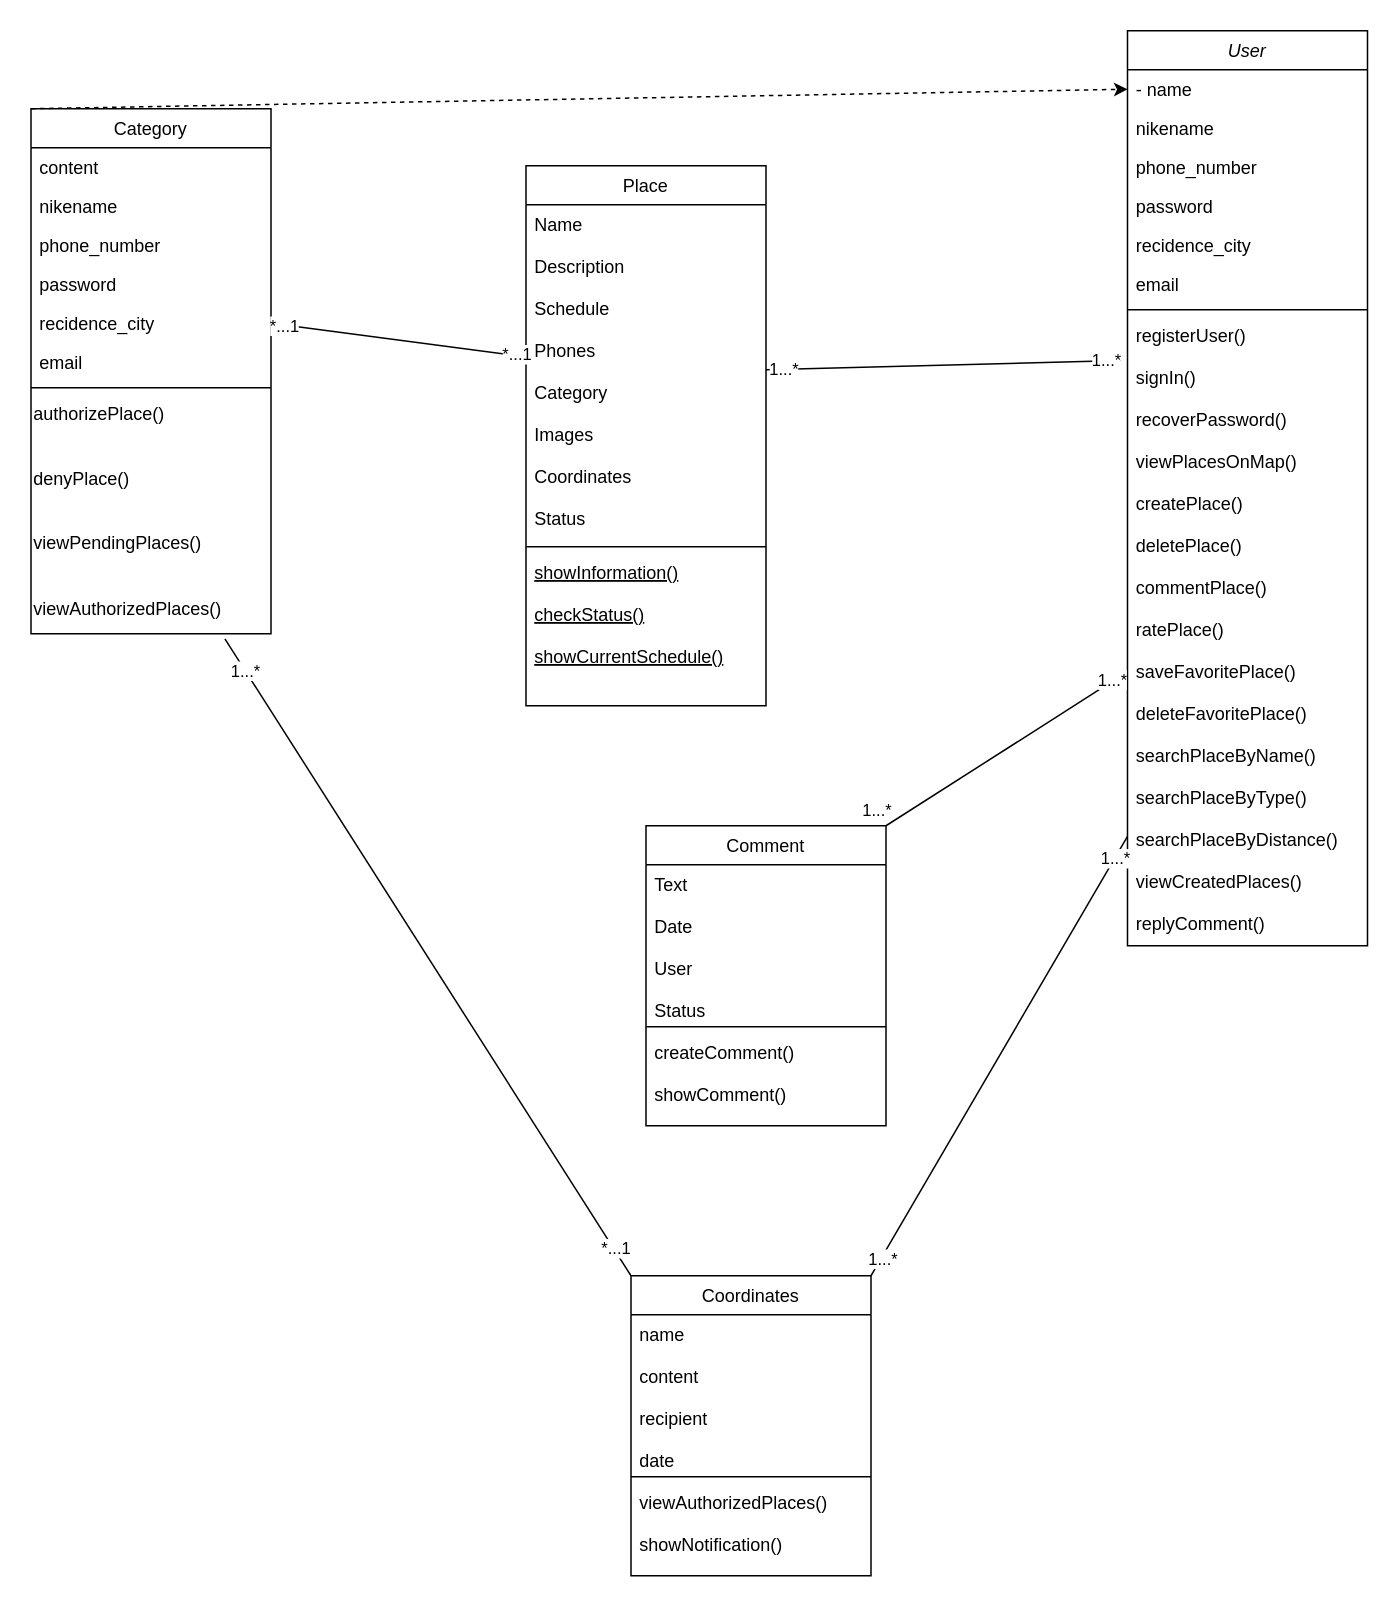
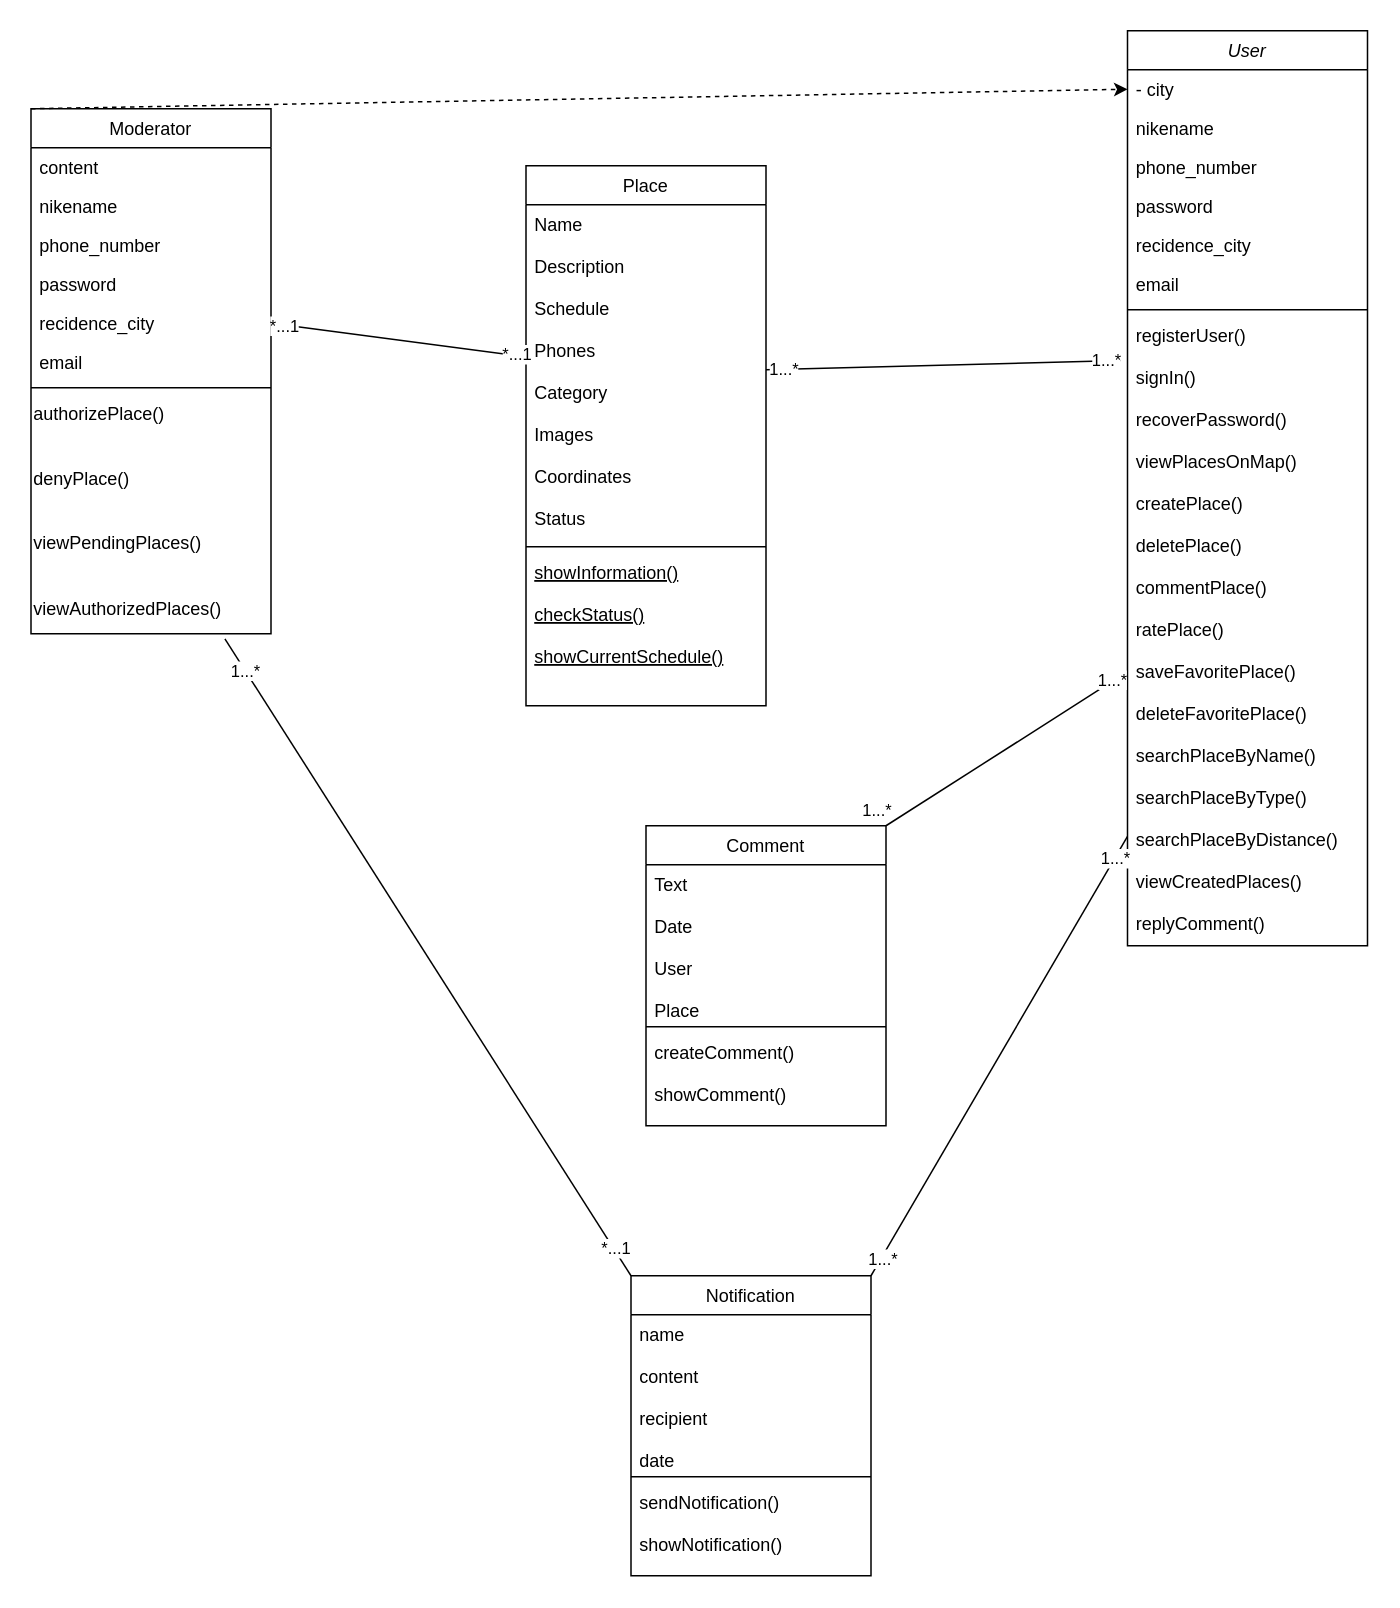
  <mxCell id="0" />
  <mxCell id="1" parent="0" />
  <mxCell id="2" value="User" style="swimlane;fontStyle=2;align=center;verticalAlign=top;childLayout=stackLayout;horizontal=1;startSize=26;horizontalStack=0;resizeParent=1;resizeLast=0;collapsible=1;marginBottom=0;rounded=0;shadow=0;strokeWidth=1;" parent="1" vertex="1"><mxGeometry x="751" y="20" width="160" height="610" as="geometry"><mxRectangle x="230" y="140" width="160" height="26" as="alternateBounds" /></mxGeometry></mxCell>
- <mxCell id="3" value="- name" style="text;align=left;verticalAlign=top;spacingLeft=4;spacingRight=4;overflow=hidden;rotatable=0;points=[[0,0.5],[1,0.5]];portConstraint=eastwest;" parent="2" vertex="1"><mxGeometry y="26" width="160" height="26" as="geometry" /></mxCell>
+ <mxCell id="3" value="- city" style="text;align=left;verticalAlign=top;spacingLeft=4;spacingRight=4;overflow=hidden;rotatable=0;points=[[0,0.5],[1,0.5]];portConstraint=eastwest;" parent="2" vertex="1"><mxGeometry y="26" width="160" height="26" as="geometry" /></mxCell>
  <mxCell id="4" value="nikename" style="text;align=left;verticalAlign=top;spacingLeft=4;spacingRight=4;overflow=hidden;rotatable=0;points=[[0,0.5],[1,0.5]];portConstraint=eastwest;" vertex="1" parent="2"><mxGeometry y="52" width="160" height="26" as="geometry" /></mxCell>
  <mxCell id="5" value="phone_number" style="text;align=left;verticalAlign=top;spacingLeft=4;spacingRight=4;overflow=hidden;rotatable=0;points=[[0,0.5],[1,0.5]];portConstraint=eastwest;rounded=0;shadow=0;html=0;" parent="2" vertex="1"><mxGeometry y="78" width="160" height="26" as="geometry" /></mxCell>
  <mxCell id="6" value="password" style="text;align=left;verticalAlign=top;spacingLeft=4;spacingRight=4;overflow=hidden;rotatable=0;points=[[0,0.5],[1,0.5]];portConstraint=eastwest;" vertex="1" parent="2"><mxGeometry y="104" width="160" height="26" as="geometry" /></mxCell>
  <mxCell id="7" value="recidence_city" style="text;align=left;verticalAlign=top;spacingLeft=4;spacingRight=4;overflow=hidden;rotatable=0;points=[[0,0.5],[1,0.5]];portConstraint=eastwest;" vertex="1" parent="2"><mxGeometry y="130" width="160" height="26" as="geometry" /></mxCell>
  <mxCell id="8" value="email" style="text;align=left;verticalAlign=top;spacingLeft=4;spacingRight=4;overflow=hidden;rotatable=0;points=[[0,0.5],[1,0.5]];portConstraint=eastwest;rounded=0;shadow=0;html=0;" parent="2" vertex="1"><mxGeometry y="156" width="160" height="26" as="geometry" /></mxCell>
  <mxCell id="9" value="" style="line;html=1;strokeWidth=1;align=left;verticalAlign=middle;spacingTop=-1;spacingLeft=3;spacingRight=3;rotatable=0;labelPosition=right;points=[];portConstraint=eastwest;" parent="2" vertex="1"><mxGeometry y="182" width="160" height="8" as="geometry" /></mxCell>
  <mxCell id="10" value="registerUser()&#10;&#10;signIn()&#10;&#10;recoverPassword()&#10;&#10;viewPlacesOnMap()&#10;&#10;createPlace()&#10;&#10;deletePlace()&#10;&#10;commentPlace()&#10;&#10;ratePlace()&#10;&#10;saveFavoritePlace()&#10;&#10;deleteFavoritePlace()&#10;&#10;searchPlaceByName()&#10;&#10;searchPlaceByType()&#10;&#10;searchPlaceByDistance()&#10;&#10;viewCreatedPlaces()&#10;&#10;replyComment()" style="text;align=left;verticalAlign=top;spacingLeft=4;spacingRight=4;overflow=hidden;rotatable=0;points=[[0,0.5],[1,0.5]];portConstraint=eastwest;" parent="2" vertex="1"><mxGeometry y="190" width="160" height="420" as="geometry" /></mxCell>
  <mxCell id="11" value="Place" style="swimlane;fontStyle=0;align=center;verticalAlign=top;childLayout=stackLayout;horizontal=1;startSize=26;horizontalStack=0;resizeParent=1;resizeLast=0;collapsible=1;marginBottom=0;rounded=0;shadow=0;strokeWidth=1;" parent="1" vertex="1"><mxGeometry x="350" y="110" width="160" height="360" as="geometry"><mxRectangle x="130" y="380" width="160" height="26" as="alternateBounds" /></mxGeometry></mxCell>
  <mxCell id="12" value="Name&#10;&#10;Description&#10;&#10;Schedule&#10;&#10;Phones&#10;&#10;Category&#10;&#10;Images&#10;&#10;Coordinates&#10;&#10;Status " style="text;align=left;verticalAlign=top;spacingLeft=4;spacingRight=4;overflow=hidden;rotatable=0;points=[[0,0.5],[1,0.5]];portConstraint=eastwest;" parent="11" vertex="1"><mxGeometry y="26" width="160" height="224" as="geometry" /></mxCell>
  <mxCell id="13" value="" style="line;html=1;strokeWidth=1;align=left;verticalAlign=middle;spacingTop=-1;spacingLeft=3;spacingRight=3;rotatable=0;labelPosition=right;points=[];portConstraint=eastwest;" parent="11" vertex="1"><mxGeometry y="250" width="160" height="8" as="geometry" /></mxCell>
  <mxCell id="14" value="showInformation()&#10;&#10;checkStatus()&#10;&#10;showCurrentSchedule()" style="text;align=left;verticalAlign=top;spacingLeft=4;spacingRight=4;overflow=hidden;rotatable=0;points=[[0,0.5],[1,0.5]];portConstraint=eastwest;fontStyle=4" parent="11" vertex="1"><mxGeometry y="258" width="160" height="82" as="geometry" /></mxCell>
  <mxCell id="15" value="Comment" style="swimlane;fontStyle=0;align=center;verticalAlign=top;childLayout=stackLayout;horizontal=1;startSize=26;horizontalStack=0;resizeParent=1;resizeLast=0;collapsible=1;marginBottom=0;rounded=0;shadow=0;strokeWidth=1;" parent="1" vertex="1"><mxGeometry x="430" y="550" width="160" height="200" as="geometry"><mxRectangle x="340" y="380" width="170" height="26" as="alternateBounds" /></mxGeometry></mxCell>
- <mxCell id="16" value="Text&#10;&#10;Date&#10;&#10;User&#10; &#10;Status" style="text;align=left;verticalAlign=top;spacingLeft=4;spacingRight=4;overflow=hidden;rotatable=0;points=[[0,0.5],[1,0.5]];portConstraint=eastwest;" parent="15" vertex="1"><mxGeometry y="26" width="160" height="104" as="geometry" /></mxCell>
+ <mxCell id="16" value="Text&#10;&#10;Date&#10;&#10;User&#10; &#10;Place" style="text;align=left;verticalAlign=top;spacingLeft=4;spacingRight=4;overflow=hidden;rotatable=0;points=[[0,0.5],[1,0.5]];portConstraint=eastwest;" parent="15" vertex="1"><mxGeometry y="26" width="160" height="104" as="geometry" /></mxCell>
  <mxCell id="17" value="" style="line;html=1;strokeWidth=1;align=left;verticalAlign=middle;spacingTop=-1;spacingLeft=3;spacingRight=3;rotatable=0;labelPosition=right;points=[];portConstraint=eastwest;" parent="15" vertex="1"><mxGeometry y="130" width="160" height="8" as="geometry" /></mxCell>
  <mxCell id="18" value="createComment()&#10;&#10;showComment()" style="text;align=left;verticalAlign=top;spacingLeft=4;spacingRight=4;overflow=hidden;rotatable=0;points=[[0,0.5],[1,0.5]];portConstraint=eastwest;" vertex="1" parent="15"><mxGeometry y="138" width="160" height="62" as="geometry" /></mxCell>
- <mxCell id="19" value="Category" style="swimlane;fontStyle=0;align=center;verticalAlign=top;childLayout=stackLayout;horizontal=1;startSize=26;horizontalStack=0;resizeParent=1;resizeLast=0;collapsible=1;marginBottom=0;rounded=0;shadow=0;strokeWidth=1;" parent="1" vertex="1"><mxGeometry x="20" y="72" width="160" height="350" as="geometry"><mxRectangle x="550" y="140" width="160" height="26" as="alternateBounds" /></mxGeometry></mxCell>
+ <mxCell id="19" value="Moderator" style="swimlane;fontStyle=0;align=center;verticalAlign=top;childLayout=stackLayout;horizontal=1;startSize=26;horizontalStack=0;resizeParent=1;resizeLast=0;collapsible=1;marginBottom=0;rounded=0;shadow=0;strokeWidth=1;" parent="1" vertex="1"><mxGeometry x="20" y="72" width="160" height="350" as="geometry"><mxRectangle x="550" y="140" width="160" height="26" as="alternateBounds" /></mxGeometry></mxCell>
  <mxCell id="20" value="content" style="text;align=left;verticalAlign=top;spacingLeft=4;spacingRight=4;overflow=hidden;rotatable=0;points=[[0,0.5],[1,0.5]];portConstraint=eastwest;" vertex="1" parent="19"><mxGeometry y="26" width="160" height="26" as="geometry" /></mxCell>
  <mxCell id="21" value="nikename" style="text;align=left;verticalAlign=top;spacingLeft=4;spacingRight=4;overflow=hidden;rotatable=0;points=[[0,0.5],[1,0.5]];portConstraint=eastwest;" vertex="1" parent="19"><mxGeometry y="52" width="160" height="26" as="geometry" /></mxCell>
  <mxCell id="22" value="phone_number" style="text;align=left;verticalAlign=top;spacingLeft=4;spacingRight=4;overflow=hidden;rotatable=0;points=[[0,0.5],[1,0.5]];portConstraint=eastwest;rounded=0;shadow=0;html=0;" vertex="1" parent="19"><mxGeometry y="78" width="160" height="26" as="geometry" /></mxCell>
  <mxCell id="23" value="password" style="text;align=left;verticalAlign=top;spacingLeft=4;spacingRight=4;overflow=hidden;rotatable=0;points=[[0,0.5],[1,0.5]];portConstraint=eastwest;" vertex="1" parent="19"><mxGeometry y="104" width="160" height="26" as="geometry" /></mxCell>
  <mxCell id="24" value="recidence_city" style="text;align=left;verticalAlign=top;spacingLeft=4;spacingRight=4;overflow=hidden;rotatable=0;points=[[0,0.5],[1,0.5]];portConstraint=eastwest;" vertex="1" parent="19"><mxGeometry y="130" width="160" height="26" as="geometry" /></mxCell>
  <mxCell id="25" value="email" style="text;align=left;verticalAlign=top;spacingLeft=4;spacingRight=4;overflow=hidden;rotatable=0;points=[[0,0.5],[1,0.5]];portConstraint=eastwest;rounded=0;shadow=0;html=0;" vertex="1" parent="19"><mxGeometry y="156" width="160" height="26" as="geometry" /></mxCell>
  <mxCell id="26" value="" style="line;html=1;strokeWidth=1;align=left;verticalAlign=middle;spacingTop=-1;spacingLeft=3;spacingRight=3;rotatable=0;labelPosition=right;points=[];portConstraint=eastwest;" parent="19" vertex="1"><mxGeometry y="182" width="160" height="8" as="geometry" /></mxCell>
  <mxCell id="27" value="authorizePlace()&lt;div&gt;&amp;nbsp;&lt;br/&gt;&lt;br&gt;denyPlace()&lt;/div&gt;&lt;div&gt;&amp;nbsp;&lt;br/&gt;&lt;br&gt;viewPendingPlaces()&lt;/div&gt;&lt;div&gt;&amp;nbsp;&lt;br/&gt;&lt;br&gt;viewAuthorizedPlaces()&lt;/div&gt;&lt;div&gt;&lt;br&gt;&lt;/div&gt;" style="text;whiteSpace=wrap;html=1;" vertex="1" parent="19"><mxGeometry y="190" width="160" height="160" as="geometry" /></mxCell>
- <mxCell id="28" value="Coordinates" style="swimlane;fontStyle=0;align=center;verticalAlign=top;childLayout=stackLayout;horizontal=1;startSize=26;horizontalStack=0;resizeParent=1;resizeLast=0;collapsible=1;marginBottom=0;rounded=0;shadow=0;strokeWidth=1;" vertex="1" parent="1"><mxGeometry x="420" y="850" width="160" height="200" as="geometry"><mxRectangle x="340" y="380" width="170" height="26" as="alternateBounds" /></mxGeometry></mxCell>
+ <mxCell id="28" value="Notification" style="swimlane;fontStyle=0;align=center;verticalAlign=top;childLayout=stackLayout;horizontal=1;startSize=26;horizontalStack=0;resizeParent=1;resizeLast=0;collapsible=1;marginBottom=0;rounded=0;shadow=0;strokeWidth=1;" vertex="1" parent="1"><mxGeometry x="420" y="850" width="160" height="200" as="geometry"><mxRectangle x="340" y="380" width="170" height="26" as="alternateBounds" /></mxGeometry></mxCell>
  <mxCell id="29" value="name&#10;&#10;content&#10;&#10;recipient&#10; &#10;date" style="text;align=left;verticalAlign=top;spacingLeft=4;spacingRight=4;overflow=hidden;rotatable=0;points=[[0,0.5],[1,0.5]];portConstraint=eastwest;" vertex="1" parent="28"><mxGeometry y="26" width="160" height="104" as="geometry" /></mxCell>
  <mxCell id="30" value="" style="line;html=1;strokeWidth=1;align=left;verticalAlign=middle;spacingTop=-1;spacingLeft=3;spacingRight=3;rotatable=0;labelPosition=right;points=[];portConstraint=eastwest;" vertex="1" parent="28"><mxGeometry y="130" width="160" height="8" as="geometry" /></mxCell>
- <mxCell id="31" value="viewAuthorizedPlaces()&#10;&#10;showNotification()" style="text;align=left;verticalAlign=top;spacingLeft=4;spacingRight=4;overflow=hidden;rotatable=0;points=[[0,0.5],[1,0.5]];portConstraint=eastwest;" vertex="1" parent="28"><mxGeometry y="138" width="160" height="62" as="geometry" /></mxCell>
+ <mxCell id="31" value="sendNotification()&#10;&#10;showNotification()" style="text;align=left;verticalAlign=top;spacingLeft=4;spacingRight=4;overflow=hidden;rotatable=0;points=[[0,0.5],[1,0.5]];portConstraint=eastwest;" vertex="1" parent="28"><mxGeometry y="138" width="160" height="62" as="geometry" /></mxCell>
  <mxCell id="32" value="" style="endArrow=none;html=1;rounded=0;exitX=-0.028;exitY=0.071;exitDx=0;exitDy=0;exitPerimeter=0;" edge="1" parent="1" source="10" target="12"><mxGeometry width="50" height="50" relative="1" as="geometry"><mxPoint x="-170" y="285" as="sourcePoint" /><mxPoint x="-120" y="235" as="targetPoint" /></mxGeometry></mxCell>
  <mxCell id="33" value="1...*" style="edgeLabel;html=1;align=center;verticalAlign=middle;resizable=0;points=[];" vertex="1" connectable="0" parent="32"><mxGeometry x="-0.916" y="-1" relative="1" as="geometry"><mxPoint as="offset" /></mxGeometry></mxCell>
  <mxCell id="34" value="1...*" style="edgeLabel;html=1;align=center;verticalAlign=middle;resizable=0;points=[];" vertex="1" connectable="0" parent="32"><mxGeometry x="0.901" relative="1" as="geometry"><mxPoint as="offset" /></mxGeometry></mxCell>
  <mxCell id="35" value="" style="endArrow=none;html=1;rounded=0;exitX=-0.017;exitY=0.569;exitDx=0;exitDy=0;exitPerimeter=0;entryX=1;entryY=0;entryDx=0;entryDy=0;" edge="1" parent="1" source="10" target="15"><mxGeometry width="50" height="50" relative="1" as="geometry"><mxPoint x="-140" y="558" as="sourcePoint" /><mxPoint x="-60" y="580" as="targetPoint" /></mxGeometry></mxCell>
  <mxCell id="36" value="1...*" style="edgeLabel;html=1;align=center;verticalAlign=middle;resizable=0;points=[];" vertex="1" connectable="0" parent="35"><mxGeometry x="-0.916" y="-1" relative="1" as="geometry"><mxPoint as="offset" /></mxGeometry></mxCell>
  <mxCell id="37" value="1...*" style="edgeLabel;html=1;align=center;verticalAlign=middle;resizable=0;points=[];" vertex="1" connectable="0" parent="35"><mxGeometry x="0.901" relative="1" as="geometry"><mxPoint x="-15" y="-5" as="offset" /></mxGeometry></mxCell>
  <mxCell id="38" value="" style="endArrow=none;html=1;rounded=0;exitX=1;exitY=0;exitDx=0;exitDy=0;" edge="1" parent="1" source="28" target="10"><mxGeometry width="50" height="50" relative="1" as="geometry"><mxPoint x="-210" y="698" as="sourcePoint" /><mxPoint x="-102" y="610" as="targetPoint" /></mxGeometry></mxCell>
  <mxCell id="39" value="1...*" style="edgeLabel;html=1;align=center;verticalAlign=middle;resizable=0;points=[];" vertex="1" connectable="0" parent="38"><mxGeometry x="-0.916" y="-1" relative="1" as="geometry"><mxPoint as="offset" /></mxGeometry></mxCell>
  <mxCell id="40" value="1...*" style="edgeLabel;html=1;align=center;verticalAlign=middle;resizable=0;points=[];" vertex="1" connectable="0" parent="38"><mxGeometry x="0.901" relative="1" as="geometry"><mxPoint as="offset" /></mxGeometry></mxCell>
  <mxCell id="41" style="rounded=0;orthogonalLoop=1;jettySize=auto;html=1;exitX=0;exitY=0;exitDx=0;exitDy=0;entryX=0;entryY=0.5;entryDx=0;entryDy=0;dashed=1;" edge="1" parent="1" source="19" target="3"><mxGeometry relative="1" as="geometry"><mxPoint x="300" y="120" as="sourcePoint" /><mxPoint x="120" y="246" as="targetPoint" /></mxGeometry></mxCell>
  <mxCell id="42" value="" style="endArrow=none;html=1;rounded=0;entryX=1;entryY=0.5;entryDx=0;entryDy=0;" edge="1" parent="1" source="12" target="24"><mxGeometry width="50" height="50" relative="1" as="geometry"><mxPoint x="242" y="288" as="sourcePoint" /><mxPoint x="350" y="250" as="targetPoint" /></mxGeometry></mxCell>
  <mxCell id="43" value="*...1" style="edgeLabel;html=1;align=center;verticalAlign=middle;resizable=0;points=[];" vertex="1" connectable="0" parent="42"><mxGeometry x="-0.916" y="-1" relative="1" as="geometry"><mxPoint as="offset" /></mxGeometry></mxCell>
  <mxCell id="44" value="*...1" style="edgeLabel;html=1;align=center;verticalAlign=middle;resizable=0;points=[];" vertex="1" connectable="0" parent="42"><mxGeometry x="0.901" relative="1" as="geometry"><mxPoint as="offset" /></mxGeometry></mxCell>
  <mxCell id="45" value="" style="endArrow=none;html=1;rounded=0;exitX=0;exitY=0;exitDx=0;exitDy=0;entryX=0.808;entryY=1.021;entryDx=0;entryDy=0;entryPerimeter=0;" edge="1" parent="1" source="28" target="27"><mxGeometry width="50" height="50" relative="1" as="geometry"><mxPoint x="256" y="534" as="sourcePoint" /><mxPoint x="350" y="470" as="targetPoint" /></mxGeometry></mxCell>
  <mxCell id="46" value="*...1" style="edgeLabel;html=1;align=center;verticalAlign=middle;resizable=0;points=[];" vertex="1" connectable="0" parent="45"><mxGeometry x="-0.916" y="-1" relative="1" as="geometry"><mxPoint as="offset" /></mxGeometry></mxCell>
  <mxCell id="47" value="1...*" style="edgeLabel;html=1;align=center;verticalAlign=middle;resizable=0;points=[];" vertex="1" connectable="0" parent="45"><mxGeometry x="0.901" relative="1" as="geometry"><mxPoint as="offset" /></mxGeometry></mxCell>
